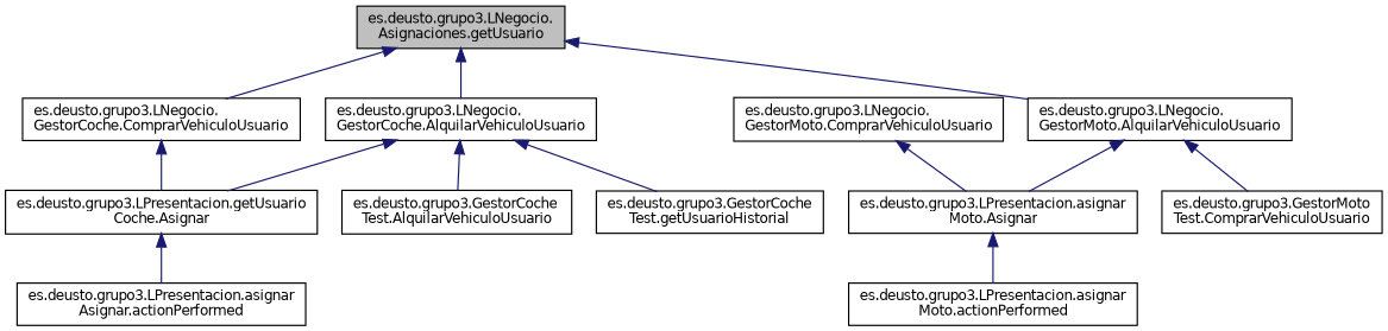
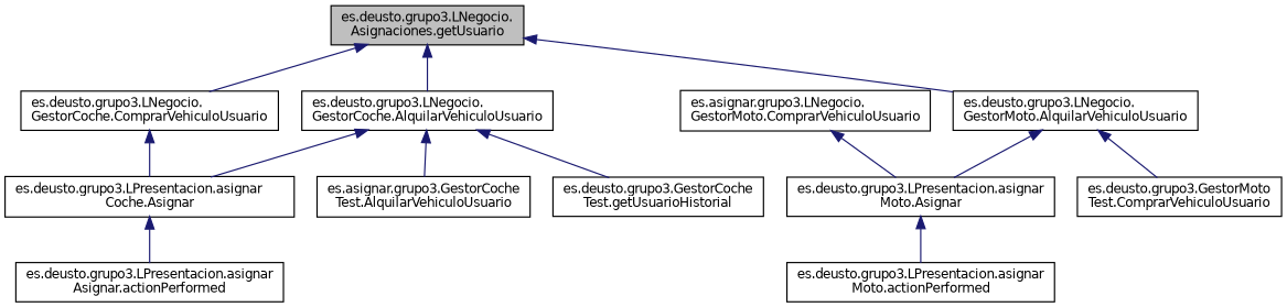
  digraph {
    rankdir=TB
    node [color=black fillcolor=white fontname=Helvetica fontsize=10 shape=record style=filled]
    edge [color=midnightblue dir=back fontname=Helvetica fontsize=10 labelfontname=Helvetica labelfontsize=10 style=solid]
    n1 [fillcolor=grey75 fontcolor=black height=0.2 label="es.deusto.grupo3.LNegocio.\lAsignaciones.getUsuario" width=0.4]
    n2 [height=0.2 label="es.deusto.grupo3.LNegocio.\lGestorCoche.AlquilarVehiculoUsuario" width=0.4]
    n3 [height=0.2 label="es.deusto.grupo3.LNegocio.\lGestorCoche.ComprarVehiculoUsuario" width=0.4]
    n4 [height=0.2 label="es.deusto.grupo3.LNegocio.\lGestorMoto.AlquilarVehiculoUsuario" width=0.4]
-   n5 [height=0.2 label="es.deusto.grupo3.LPresentacion.getUsuario\lCoche.Asignar" width=0.4]
-   n6 [height=0.2 label="es.deusto.grupo3.GestorCoche\lTest.AlquilarVehiculoUsuario" width=0.4]
+   n5 [height=0.2 label="es.deusto.grupo3.LPresentacion.asignar\lCoche.Asignar" width=0.4]
+   n6 [height=0.2 label="es.asignar.grupo3.GestorCoche\lTest.AlquilarVehiculoUsuario" width=0.4]
    n7 [height=0.2 label="es.deusto.grupo3.GestorCoche\lTest.getUsuarioHistorial" width=0.4]
    n8 [height=0.2 label="es.deusto.grupo3.LPresentacion.asignar\lMoto.Asignar" width=0.4]
    n9 [height=0.2 label="es.deusto.grupo3.GestorMoto\lTest.ComprarVehiculoUsuario" width=0.4]
-   n10 [height=0.2 label="es.deusto.grupo3.LNegocio.\lGestorMoto.ComprarVehiculoUsuario" width=0.4]
+   n10 [height=0.2 label="es.asignar.grupo3.LNegocio.\lGestorMoto.ComprarVehiculoUsuario" width=0.4]
    n11 [height=0.2 label="es.deusto.grupo3.LPresentacion.asignar\lAsignar.actionPerformed" width=0.4]
    n12 [height=0.2 label="es.deusto.grupo3.LPresentacion.asignar\lMoto.actionPerformed" width=0.4]
    n1 -> n2
    n1 -> n3
    n1 -> n4
    n2 -> n5
    n2 -> n6
    n2 -> n7
    n3 -> n5
    n4 -> n8
    n4 -> n9
    n5 -> n11
    n8 -> n12
    n10 -> n8
  }
